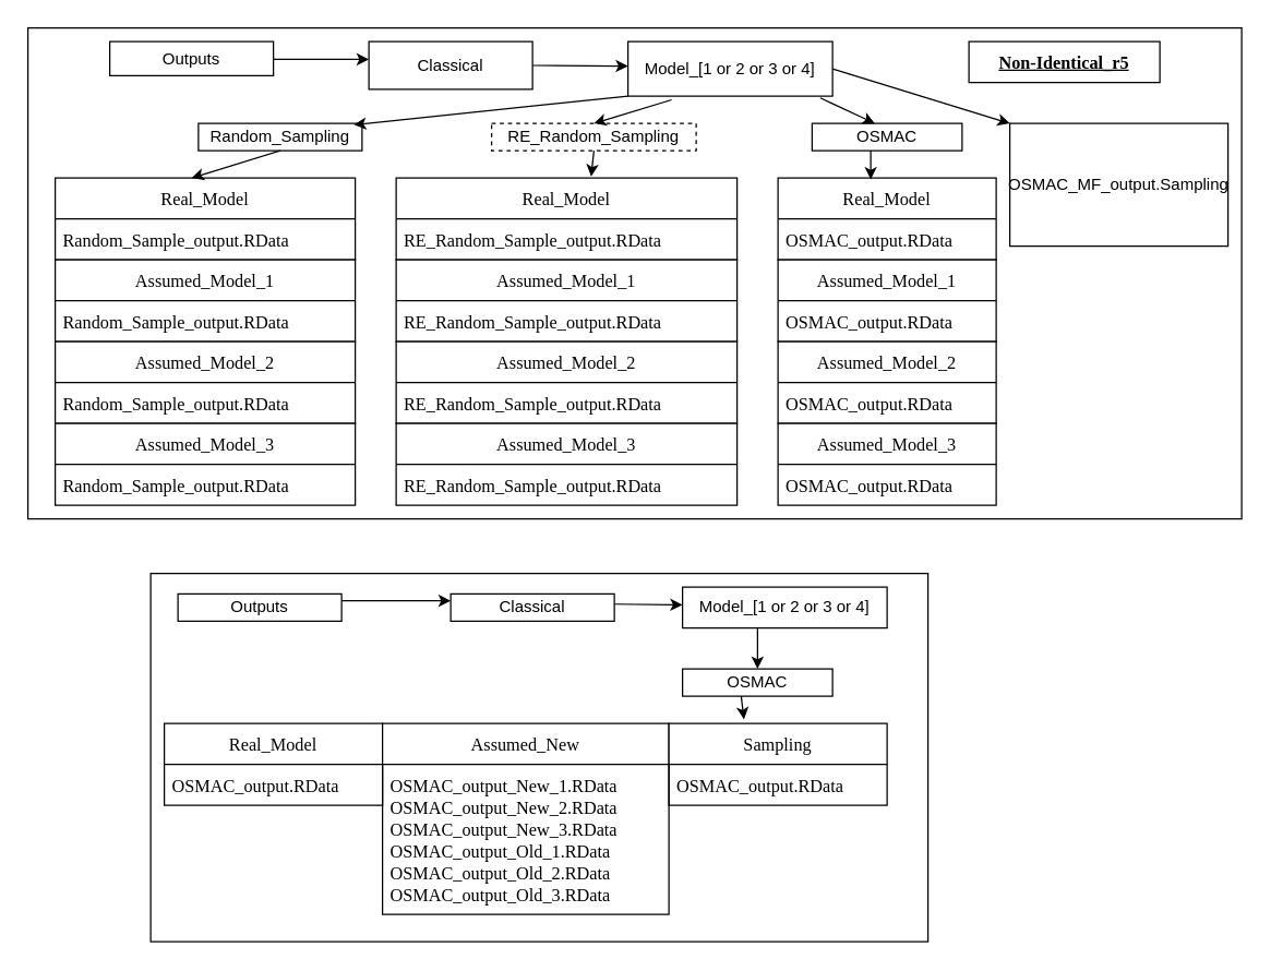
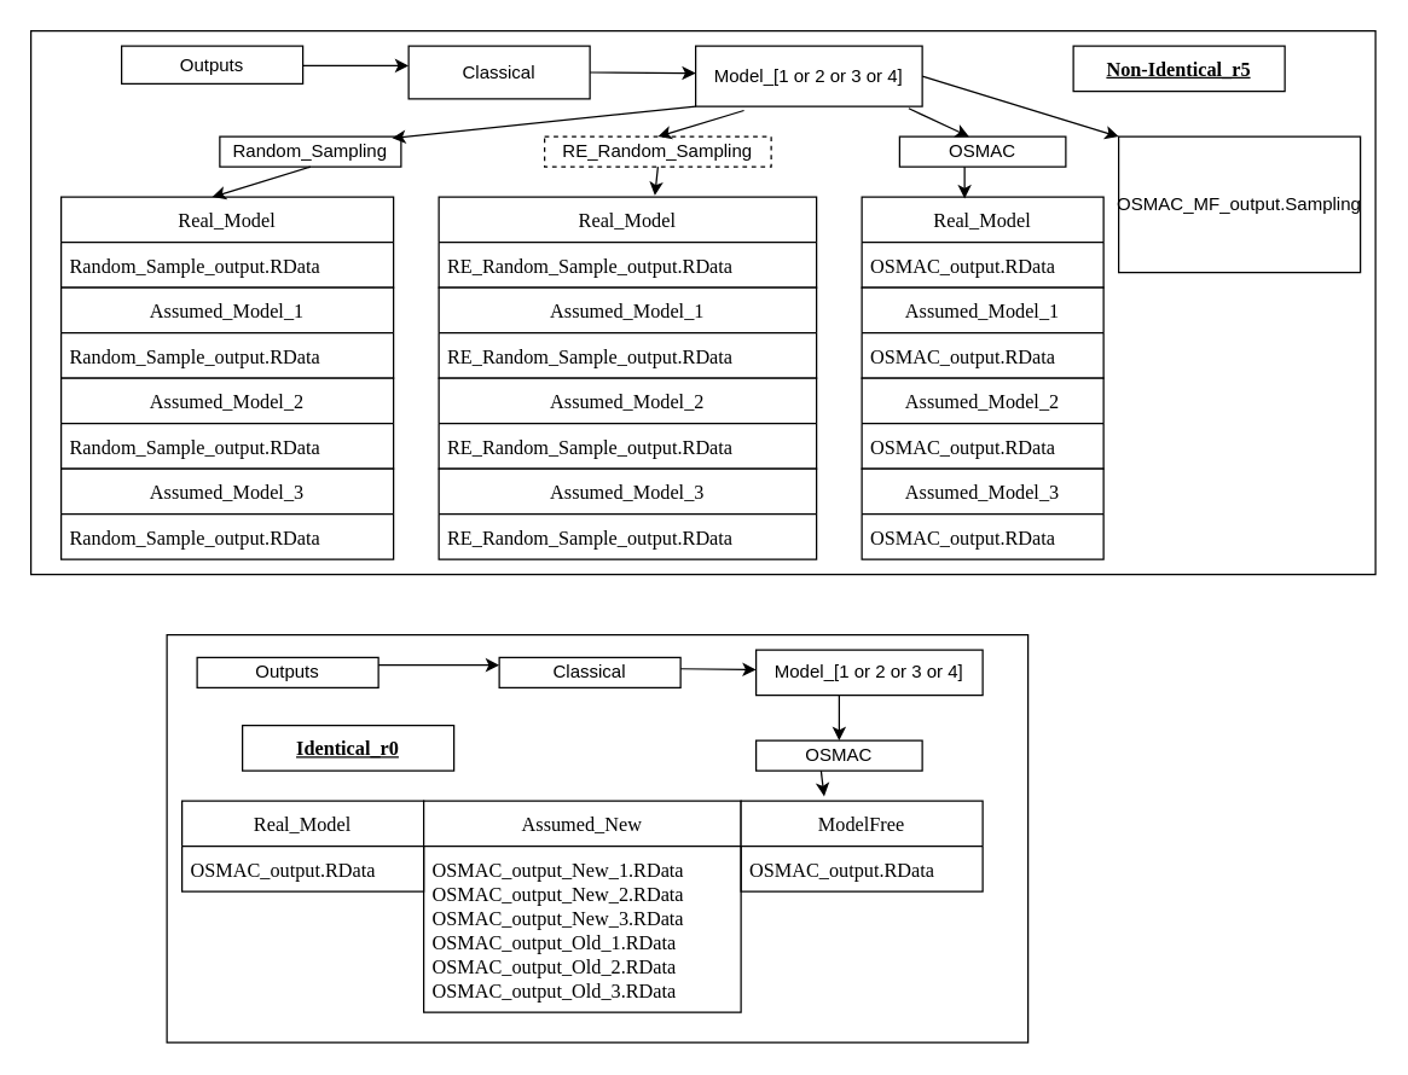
  <mxCell id="0" />
  <mxCell id="1" parent="0" />
  <mxCell id="2" value="" style="rounded=0;whiteSpace=wrap;html=1;fontFamily=Verdana;fontSize=13;fontColor=#000000;" parent="1" vertex="1"><mxGeometry x="20" y="20" width="890" height="360" as="geometry" /></mxCell>
  <mxCell id="3" value="Outputs" style="rounded=0;whiteSpace=wrap;html=1;" parent="1" vertex="1"><mxGeometry x="80" y="30" width="120" height="25" as="geometry" /></mxCell>
  <mxCell id="4" value="Classical" style="rounded=0;whiteSpace=wrap;html=1;" parent="1" vertex="1"><mxGeometry x="270" y="30" width="120" height="35" as="geometry" /></mxCell>
  <mxCell id="5" value="Model_[1 or 2 or 3 or 4]" style="rounded=0;whiteSpace=wrap;html=1;" parent="1" vertex="1"><mxGeometry x="460" y="30" width="150" height="40" as="geometry" /></mxCell>
  <mxCell id="6" value="Random_Sampling" style="rounded=0;whiteSpace=wrap;html=1;" parent="1" vertex="1"><mxGeometry x="145" y="90" width="120" height="20" as="geometry" /></mxCell>
  <mxCell id="7" value="RE_Random_Sampling" style="rounded=0;whiteSpace=wrap;html=1;dashed=1;" parent="1" vertex="1"><mxGeometry x="360" y="90" width="150" height="20" as="geometry" /></mxCell>
  <mxCell id="8" value="OSMAC" style="rounded=0;whiteSpace=wrap;html=1;" parent="1" vertex="1"><mxGeometry x="595" y="90" width="110" height="20" as="geometry" /></mxCell>
  <mxCell id="9" value="" style="endArrow=classic;html=1;" parent="1" edge="1"><mxGeometry width="50" height="50" relative="1" as="geometry"><mxPoint x="200" y="43" as="sourcePoint" /><mxPoint x="270" y="43" as="targetPoint" /></mxGeometry></mxCell>
  <mxCell id="10" value="" style="endArrow=classic;html=1;exitX=1;exitY=0.5;exitDx=0;exitDy=0;" parent="1" edge="1" source="4"><mxGeometry width="50" height="50" relative="1" as="geometry"><mxPoint x="450" y="42.5" as="sourcePoint" /><mxPoint x="460" y="48" as="targetPoint" /></mxGeometry></mxCell>
  <mxCell id="11" value="" style="endArrow=classic;html=1;exitX=0;exitY=1;exitDx=0;exitDy=0;entryX=0.95;entryY=0.05;entryDx=0;entryDy=0;entryPerimeter=0;" parent="1" source="5" target="6" edge="1"><mxGeometry width="50" height="50" relative="1" as="geometry"><mxPoint x="245" y="130" as="sourcePoint" /><mxPoint x="215" y="160" as="targetPoint" /></mxGeometry></mxCell>
  <mxCell id="12" value="" style="endArrow=classic;html=1;exitX=0.213;exitY=1.067;exitDx=0;exitDy=0;entryX=0.5;entryY=0;entryDx=0;entryDy=0;exitPerimeter=0;" parent="1" source="5" target="7" edge="1"><mxGeometry width="50" height="50" relative="1" as="geometry"><mxPoint x="410" y="130" as="sourcePoint" /><mxPoint x="982" y="322.52" as="targetPoint" /></mxGeometry></mxCell>
  <mxCell id="13" value="" style="endArrow=classic;html=1;exitX=0.94;exitY=1.033;exitDx=0;exitDy=0;exitPerimeter=0;" parent="1" source="5" edge="1"><mxGeometry width="50" height="50" relative="1" as="geometry"><mxPoint x="440" y="132" as="sourcePoint" /><mxPoint x="641" y="90" as="targetPoint" /></mxGeometry></mxCell>
  <mxCell id="14" value="&lt;b&gt;&lt;u&gt;Non-Identical_r5&lt;/u&gt;&lt;/b&gt;" style="rounded=0;whiteSpace=wrap;html=1;fontFamily=Verdana;fontSize=13;fontColor=#000000;" parent="1" vertex="1"><mxGeometry x="710" y="30" width="140" height="30" as="geometry" /></mxCell>
  <mxCell id="15" value="OSMAC_MF_output.Sampling" style="rounded=0;whiteSpace=wrap;html=1;" parent="1" vertex="1"><mxGeometry x="740" y="90" width="160" height="90" as="geometry" /></mxCell>
  <mxCell id="16" value="" style="endArrow=classic;html=1;entryX=0;entryY=0;entryDx=0;entryDy=0;exitX=1;exitY=0.5;exitDx=0;exitDy=0;" parent="1" target="15" edge="1" source="5"><mxGeometry width="50" height="50" relative="1" as="geometry"><mxPoint x="651" y="60" as="sourcePoint" /><mxPoint x="651" y="100" as="targetPoint" /></mxGeometry></mxCell>
  <mxCell id="17" value="Real_Model" style="swimlane;fontStyle=0;childLayout=stackLayout;horizontal=1;startSize=30;horizontalStack=0;resizeParent=1;resizeParentMax=0;resizeLast=0;collapsible=1;marginBottom=0;fontFamily=Verdana;fontSize=13;fontColor=#000000;" parent="1" vertex="1"><mxGeometry x="570" y="130" width="160" height="60" as="geometry" /></mxCell>
  <mxCell id="18" value="OSMAC_output.RData" style="text;strokeColor=none;fillColor=none;align=left;verticalAlign=middle;spacingLeft=4;spacingRight=4;overflow=hidden;points=[[0,0.5],[1,0.5]];portConstraint=eastwest;rotatable=0;fontFamily=Verdana;fontSize=13;fontColor=#000000;" parent="17" vertex="1"><mxGeometry y="30" width="160" height="30" as="geometry" /></mxCell>
  <mxCell id="19" value="Assumed_Model_1" style="swimlane;fontStyle=0;childLayout=stackLayout;horizontal=1;startSize=30;horizontalStack=0;resizeParent=1;resizeParentMax=0;resizeLast=0;collapsible=1;marginBottom=0;fontFamily=Verdana;fontSize=13;fontColor=#000000;" parent="1" vertex="1"><mxGeometry x="570" y="190" width="160" height="60" as="geometry" /></mxCell>
  <mxCell id="20" value="OSMAC_output.RData" style="text;strokeColor=none;fillColor=none;align=left;verticalAlign=middle;spacingLeft=4;spacingRight=4;overflow=hidden;points=[[0,0.5],[1,0.5]];portConstraint=eastwest;rotatable=0;fontFamily=Verdana;fontSize=13;fontColor=#000000;" parent="19" vertex="1"><mxGeometry y="30" width="160" height="30" as="geometry" /></mxCell>
  <mxCell id="21" value="Assumed_Model_2" style="swimlane;fontStyle=0;childLayout=stackLayout;horizontal=1;startSize=30;horizontalStack=0;resizeParent=1;resizeParentMax=0;resizeLast=0;collapsible=1;marginBottom=0;fontFamily=Verdana;fontSize=13;fontColor=#000000;" parent="1" vertex="1"><mxGeometry x="570" y="250" width="160" height="60" as="geometry" /></mxCell>
  <mxCell id="22" value="OSMAC_output.RData" style="text;strokeColor=none;fillColor=none;align=left;verticalAlign=middle;spacingLeft=4;spacingRight=4;overflow=hidden;points=[[0,0.5],[1,0.5]];portConstraint=eastwest;rotatable=0;fontFamily=Verdana;fontSize=13;fontColor=#000000;" parent="21" vertex="1"><mxGeometry y="30" width="160" height="30" as="geometry" /></mxCell>
  <mxCell id="23" value="Assumed_Model_3" style="swimlane;fontStyle=0;childLayout=stackLayout;horizontal=1;startSize=30;horizontalStack=0;resizeParent=1;resizeParentMax=0;resizeLast=0;collapsible=1;marginBottom=0;fontFamily=Verdana;fontSize=13;fontColor=#000000;" parent="1" vertex="1"><mxGeometry x="570" y="310" width="160" height="60" as="geometry" /></mxCell>
  <mxCell id="24" value="OSMAC_output.RData" style="text;strokeColor=none;fillColor=none;align=left;verticalAlign=middle;spacingLeft=4;spacingRight=4;overflow=hidden;points=[[0,0.5],[1,0.5]];portConstraint=eastwest;rotatable=0;fontFamily=Verdana;fontSize=13;fontColor=#000000;" parent="23" vertex="1"><mxGeometry y="30" width="160" height="30" as="geometry" /></mxCell>
  <mxCell id="25" value="Real_Model" style="swimlane;fontStyle=0;childLayout=stackLayout;horizontal=1;startSize=30;horizontalStack=0;resizeParent=1;resizeParentMax=0;resizeLast=0;collapsible=1;marginBottom=0;fontFamily=Verdana;fontSize=13;fontColor=#000000;" parent="1" vertex="1"><mxGeometry x="290" y="130" width="250" height="60" as="geometry" /></mxCell>
  <mxCell id="26" value="RE_Random_Sample_output.RData" style="text;strokeColor=none;fillColor=none;align=left;verticalAlign=middle;spacingLeft=4;spacingRight=4;overflow=hidden;points=[[0,0.5],[1,0.5]];portConstraint=eastwest;rotatable=0;fontFamily=Verdana;fontSize=13;fontColor=#000000;" parent="25" vertex="1"><mxGeometry y="30" width="250" height="30" as="geometry" /></mxCell>
  <mxCell id="27" value="Assumed_Model_1" style="swimlane;fontStyle=0;childLayout=stackLayout;horizontal=1;startSize=30;horizontalStack=0;resizeParent=1;resizeParentMax=0;resizeLast=0;collapsible=1;marginBottom=0;fontFamily=Verdana;fontSize=13;fontColor=#000000;" parent="1" vertex="1"><mxGeometry x="290" y="190" width="250" height="60" as="geometry" /></mxCell>
  <mxCell id="28" value="RE_Random_Sample_output.RData" style="text;strokeColor=none;fillColor=none;align=left;verticalAlign=middle;spacingLeft=4;spacingRight=4;overflow=hidden;points=[[0,0.5],[1,0.5]];portConstraint=eastwest;rotatable=0;fontFamily=Verdana;fontSize=13;fontColor=#000000;" parent="27" vertex="1"><mxGeometry y="30" width="250" height="30" as="geometry" /></mxCell>
  <mxCell id="29" value="Assumed_Model_2" style="swimlane;fontStyle=0;childLayout=stackLayout;horizontal=1;startSize=30;horizontalStack=0;resizeParent=1;resizeParentMax=0;resizeLast=0;collapsible=1;marginBottom=0;fontFamily=Verdana;fontSize=13;fontColor=#000000;" parent="1" vertex="1"><mxGeometry x="290" y="250" width="250" height="60" as="geometry" /></mxCell>
  <mxCell id="30" value="RE_Random_Sample_output.RData" style="text;strokeColor=none;fillColor=none;align=left;verticalAlign=middle;spacingLeft=4;spacingRight=4;overflow=hidden;points=[[0,0.5],[1,0.5]];portConstraint=eastwest;rotatable=0;fontFamily=Verdana;fontSize=13;fontColor=#000000;" parent="29" vertex="1"><mxGeometry y="30" width="250" height="30" as="geometry" /></mxCell>
  <mxCell id="31" value="Assumed_Model_3" style="swimlane;fontStyle=0;childLayout=stackLayout;horizontal=1;startSize=30;horizontalStack=0;resizeParent=1;resizeParentMax=0;resizeLast=0;collapsible=1;marginBottom=0;fontFamily=Verdana;fontSize=13;fontColor=#000000;" parent="1" vertex="1"><mxGeometry x="290" y="310" width="250" height="60" as="geometry" /></mxCell>
  <mxCell id="32" value="RE_Random_Sample_output.RData" style="text;strokeColor=none;fillColor=none;align=left;verticalAlign=middle;spacingLeft=4;spacingRight=4;overflow=hidden;points=[[0,0.5],[1,0.5]];portConstraint=eastwest;rotatable=0;fontFamily=Verdana;fontSize=13;fontColor=#000000;" parent="31" vertex="1"><mxGeometry y="30" width="250" height="30" as="geometry" /></mxCell>
  <mxCell id="33" value="Real_Model" style="swimlane;fontStyle=0;childLayout=stackLayout;horizontal=1;startSize=30;horizontalStack=0;resizeParent=1;resizeParentMax=0;resizeLast=0;collapsible=1;marginBottom=0;fontFamily=Verdana;fontSize=13;fontColor=#000000;" parent="1" vertex="1"><mxGeometry x="40" y="130" width="220" height="60" as="geometry" /></mxCell>
  <mxCell id="34" value="" style="endArrow=classic;html=1;rounded=0;fontFamily=Verdana;fontSize=13;fontColor=#000000;exitX=0.5;exitY=1;exitDx=0;exitDy=0;" parent="33" source="6" edge="1"><mxGeometry width="50" height="50" relative="1" as="geometry"><mxPoint x="50" y="50" as="sourcePoint" /><mxPoint x="100" as="targetPoint" /></mxGeometry></mxCell>
  <mxCell id="35" value="Random_Sample_output.RData" style="text;strokeColor=none;fillColor=none;align=left;verticalAlign=middle;spacingLeft=4;spacingRight=4;overflow=hidden;points=[[0,0.5],[1,0.5]];portConstraint=eastwest;rotatable=0;fontFamily=Verdana;fontSize=13;fontColor=#000000;" parent="33" vertex="1"><mxGeometry y="30" width="220" height="30" as="geometry" /></mxCell>
  <mxCell id="36" value="Assumed_Model_1" style="swimlane;fontStyle=0;childLayout=stackLayout;horizontal=1;startSize=30;horizontalStack=0;resizeParent=1;resizeParentMax=0;resizeLast=0;collapsible=1;marginBottom=0;fontFamily=Verdana;fontSize=13;fontColor=#000000;" parent="1" vertex="1"><mxGeometry x="40" y="190" width="220" height="60" as="geometry" /></mxCell>
  <mxCell id="37" value="Random_Sample_output.RData" style="text;strokeColor=none;fillColor=none;align=left;verticalAlign=middle;spacingLeft=4;spacingRight=4;overflow=hidden;points=[[0,0.5],[1,0.5]];portConstraint=eastwest;rotatable=0;fontFamily=Verdana;fontSize=13;fontColor=#000000;" parent="36" vertex="1"><mxGeometry y="30" width="220" height="30" as="geometry" /></mxCell>
  <mxCell id="38" value="Assumed_Model_2" style="swimlane;fontStyle=0;childLayout=stackLayout;horizontal=1;startSize=30;horizontalStack=0;resizeParent=1;resizeParentMax=0;resizeLast=0;collapsible=1;marginBottom=0;fontFamily=Verdana;fontSize=13;fontColor=#000000;" parent="1" vertex="1"><mxGeometry x="40" y="250" width="220" height="60" as="geometry" /></mxCell>
  <mxCell id="39" value="Random_Sample_output.RData" style="text;strokeColor=none;fillColor=none;align=left;verticalAlign=middle;spacingLeft=4;spacingRight=4;overflow=hidden;points=[[0,0.5],[1,0.5]];portConstraint=eastwest;rotatable=0;fontFamily=Verdana;fontSize=13;fontColor=#000000;" parent="38" vertex="1"><mxGeometry y="30" width="220" height="30" as="geometry" /></mxCell>
  <mxCell id="40" value="Assumed_Model_3" style="swimlane;fontStyle=0;childLayout=stackLayout;horizontal=1;startSize=30;horizontalStack=0;resizeParent=1;resizeParentMax=0;resizeLast=0;collapsible=1;marginBottom=0;fontFamily=Verdana;fontSize=13;fontColor=#000000;" parent="1" vertex="1"><mxGeometry x="40" y="310" width="220" height="60" as="geometry" /></mxCell>
  <mxCell id="41" value="Random_Sample_output.RData" style="text;strokeColor=none;fillColor=none;align=left;verticalAlign=middle;spacingLeft=4;spacingRight=4;overflow=hidden;points=[[0,0.5],[1,0.5]];portConstraint=eastwest;rotatable=0;fontFamily=Verdana;fontSize=13;fontColor=#000000;" parent="40" vertex="1"><mxGeometry y="30" width="220" height="30" as="geometry" /></mxCell>
  <mxCell id="42" value="" style="endArrow=classic;html=1;rounded=0;fontFamily=Verdana;fontSize=13;fontColor=#000000;entryX=0.572;entryY=-0.017;entryDx=0;entryDy=0;entryPerimeter=0;exitX=0.5;exitY=1;exitDx=0;exitDy=0;" parent="1" source="7" target="25" edge="1"><mxGeometry width="50" height="50" relative="1" as="geometry"><mxPoint x="510" y="280" as="sourcePoint" /><mxPoint x="560" y="230" as="targetPoint" /></mxGeometry></mxCell>
  <mxCell id="43" value="" style="endArrow=classic;html=1;rounded=0;fontFamily=Verdana;fontSize=13;fontColor=#000000;exitX=0.391;exitY=1;exitDx=0;exitDy=0;exitPerimeter=0;entryX=0.425;entryY=0.017;entryDx=0;entryDy=0;entryPerimeter=0;" parent="1" source="8" target="17" edge="1"><mxGeometry width="50" height="50" relative="1" as="geometry"><mxPoint x="510" y="280" as="sourcePoint" /><mxPoint x="560" y="230" as="targetPoint" /></mxGeometry></mxCell>
  <mxCell id="44" value="" style="rounded=0;whiteSpace=wrap;html=1;fontFamily=Verdana;fontSize=13;fontColor=#000000;" parent="1" vertex="1"><mxGeometry y="420" width="570" height="270" as="geometry" x="110" /></mxCell>
  <mxCell id="45" value="Outputs" style="rounded=0;whiteSpace=wrap;html=1;" parent="1" vertex="1"><mxGeometry x="130" y="435" width="120" height="20" as="geometry" /></mxCell>
  <mxCell id="46" value="Classical" style="rounded=0;whiteSpace=wrap;html=1;" parent="1" vertex="1"><mxGeometry x="330" y="435" width="120" height="20" as="geometry" /></mxCell>
  <mxCell id="47" value="Model_[1 or 2 or 3 or 4]" style="rounded=0;whiteSpace=wrap;html=1;" parent="1" vertex="1"><mxGeometry x="500" y="430" width="150" height="30" as="geometry" /></mxCell>
  <mxCell id="48" value="OSMAC" style="rounded=0;whiteSpace=wrap;html=1;" parent="1" vertex="1"><mxGeometry x="500" y="490" width="110" height="20" as="geometry" /></mxCell>
  <mxCell id="49" value="" style="endArrow=classic;html=1;exitX=1;exitY=0.25;exitDx=0;exitDy=0;" parent="1" source="45" edge="1"><mxGeometry width="50" height="50" relative="1" as="geometry"><mxPoint x="280" y="490" as="sourcePoint" /><mxPoint x="330" y="440" as="targetPoint" /></mxGeometry></mxCell>
  <mxCell id="50" value="" style="endArrow=classic;html=1;exitX=1;exitY=0.25;exitDx=0;exitDy=0;" parent="1" edge="1"><mxGeometry width="50" height="50" relative="1" as="geometry"><mxPoint x="450" y="442.5" as="sourcePoint" /><mxPoint x="500" y="443" as="targetPoint" /></mxGeometry></mxCell>
  <mxCell id="51" value="" style="endArrow=classic;html=1;entryX=0.5;entryY=0;entryDx=0;entryDy=0;" parent="1" target="48" edge="1"><mxGeometry width="50" height="50" relative="1" as="geometry"><mxPoint x="555" y="460" as="sourcePoint" /><mxPoint x="641" y="490" as="targetPoint" /></mxGeometry></mxCell>
+ <mxCell id="52" value="&lt;b&gt;&lt;u&gt;Identical_r0&lt;/u&gt;&lt;/b&gt;" style="rounded=0;whiteSpace=wrap;html=1;fontFamily=Verdana;fontSize=13;fontColor=#000000;" parent="1" vertex="1"><mxGeometry x="160" y="480" width="140" height="30" as="geometry" /></mxCell>
  <mxCell id="53" value="Real_Model" style="swimlane;fontStyle=0;childLayout=stackLayout;horizontal=1;startSize=30;horizontalStack=0;resizeParent=1;resizeParentMax=0;resizeLast=0;collapsible=1;marginBottom=0;fontFamily=Verdana;fontSize=13;fontColor=#000000;" parent="1" vertex="1"><mxGeometry x="120" y="530" width="160" height="60" as="geometry" /></mxCell>
  <mxCell id="54" value="OSMAC_output.RData" style="text;strokeColor=none;fillColor=none;align=left;verticalAlign=middle;spacingLeft=4;spacingRight=4;overflow=hidden;points=[[0,0.5],[1,0.5]];portConstraint=eastwest;rotatable=0;fontFamily=Verdana;fontSize=13;fontColor=#000000;" parent="53" vertex="1"><mxGeometry y="30" width="160" height="30" as="geometry" /></mxCell>
  <mxCell id="55" value="Assumed_New" style="swimlane;fontStyle=0;childLayout=stackLayout;horizontal=1;startSize=30;horizontalStack=0;resizeParent=1;resizeParentMax=0;resizeLast=0;collapsible=1;marginBottom=0;fontFamily=Verdana;fontSize=13;fontColor=#000000;" parent="1" vertex="1"><mxGeometry x="280" y="530" width="210" height="140" as="geometry" /></mxCell>
  <mxCell id="56" value="OSMAC_output_New_1.RData&#10;OSMAC_output_New_2.RData&#10;OSMAC_output_New_3.RData&#10;OSMAC_output_Old_1.RData&#10;OSMAC_output_Old_2.RData&#10;OSMAC_output_Old_3.RData" style="text;strokeColor=none;fillColor=none;align=left;verticalAlign=middle;spacingLeft=4;spacingRight=4;overflow=hidden;points=[[0,0.5],[1,0.5]];portConstraint=eastwest;rotatable=0;fontFamily=Verdana;fontSize=13;fontColor=#000000;" parent="55" vertex="1"><mxGeometry y="30" width="210" height="110" as="geometry" /></mxCell>
- <mxCell id="57" value="Sampling" style="swimlane;fontStyle=0;childLayout=stackLayout;horizontal=1;startSize=30;horizontalStack=0;resizeParent=1;resizeParentMax=0;resizeLast=0;collapsible=1;marginBottom=0;fontFamily=Verdana;fontSize=13;fontColor=#000000;" parent="1" vertex="1"><mxGeometry x="490" y="530" width="160" height="60" as="geometry" /></mxCell>
+ <mxCell id="57" value="ModelFree" style="swimlane;fontStyle=0;childLayout=stackLayout;horizontal=1;startSize=30;horizontalStack=0;resizeParent=1;resizeParentMax=0;resizeLast=0;collapsible=1;marginBottom=0;fontFamily=Verdana;fontSize=13;fontColor=#000000;" parent="1" vertex="1"><mxGeometry x="490" y="530" width="160" height="60" as="geometry" /></mxCell>
  <mxCell id="58" value="OSMAC_output.RData" style="text;strokeColor=none;fillColor=none;align=left;verticalAlign=middle;spacingLeft=4;spacingRight=4;overflow=hidden;points=[[0,0.5],[1,0.5]];portConstraint=eastwest;rotatable=0;fontFamily=Verdana;fontSize=13;fontColor=#000000;" parent="57" vertex="1"><mxGeometry y="30" width="160" height="30" as="geometry" /></mxCell>
  <mxCell id="59" value="" style="endArrow=classic;html=1;rounded=0;fontFamily=Verdana;fontSize=13;fontColor=#000000;exitX=0.391;exitY=1;exitDx=0;exitDy=0;exitPerimeter=0;entryX=0.344;entryY=-0.05;entryDx=0;entryDy=0;entryPerimeter=0;" parent="1" source="48" target="57" edge="1"><mxGeometry width="50" height="50" relative="1" as="geometry"><mxPoint x="510" y="680" as="sourcePoint" /><mxPoint x="560" y="630" as="targetPoint" /></mxGeometry></mxCell>
